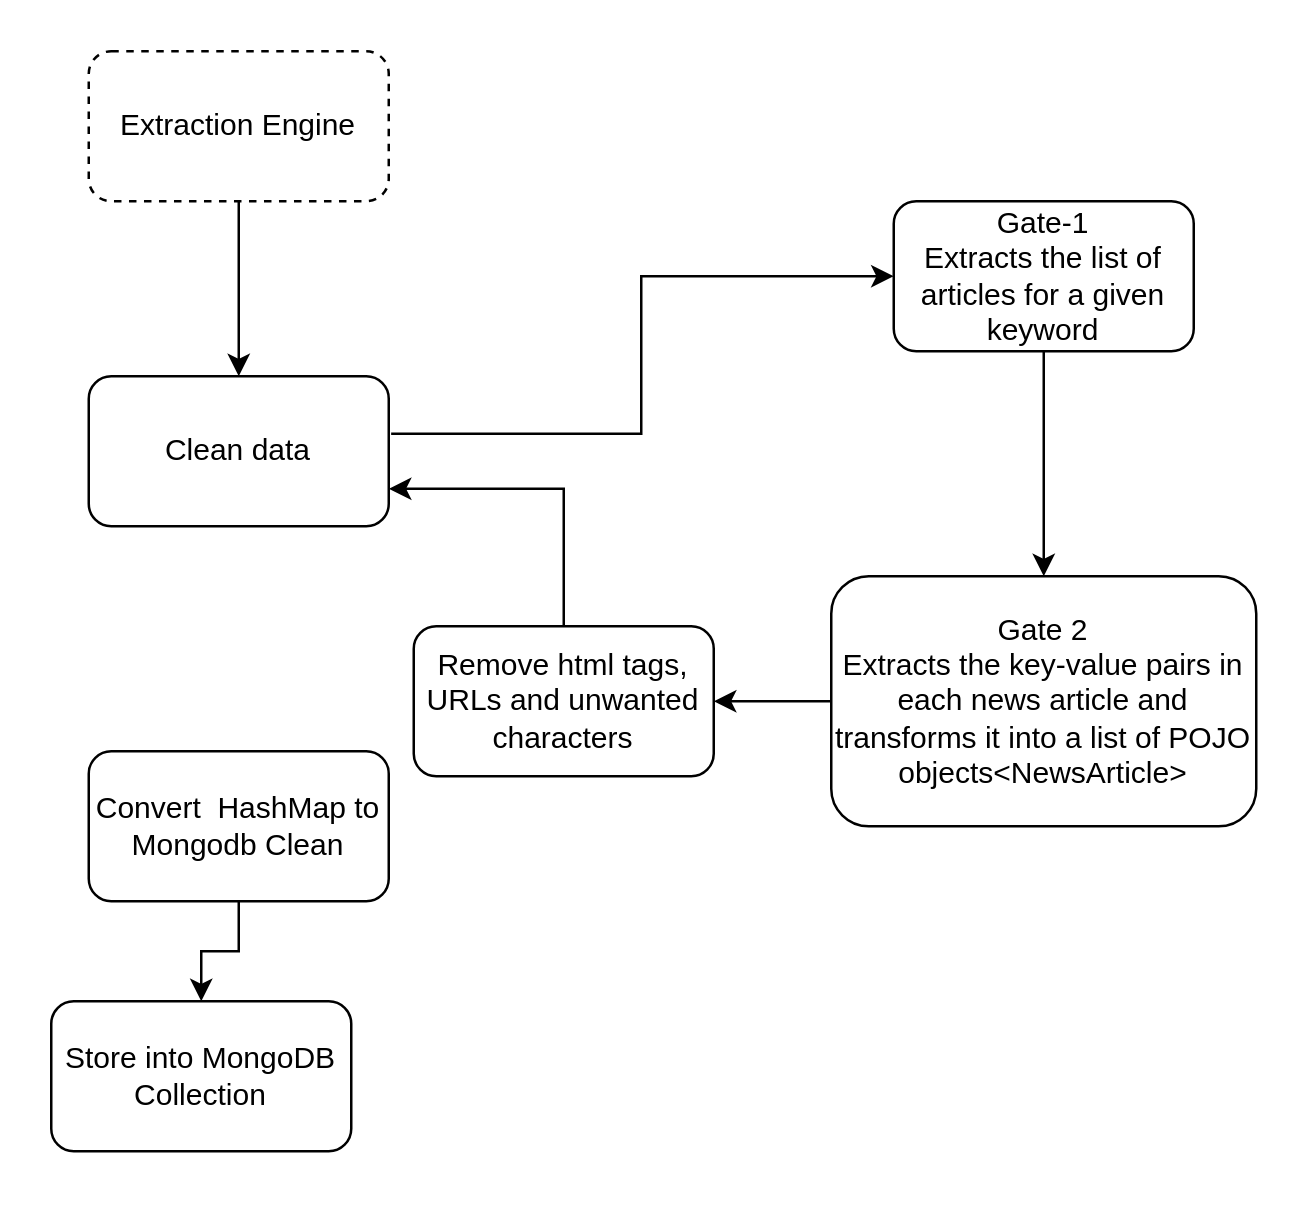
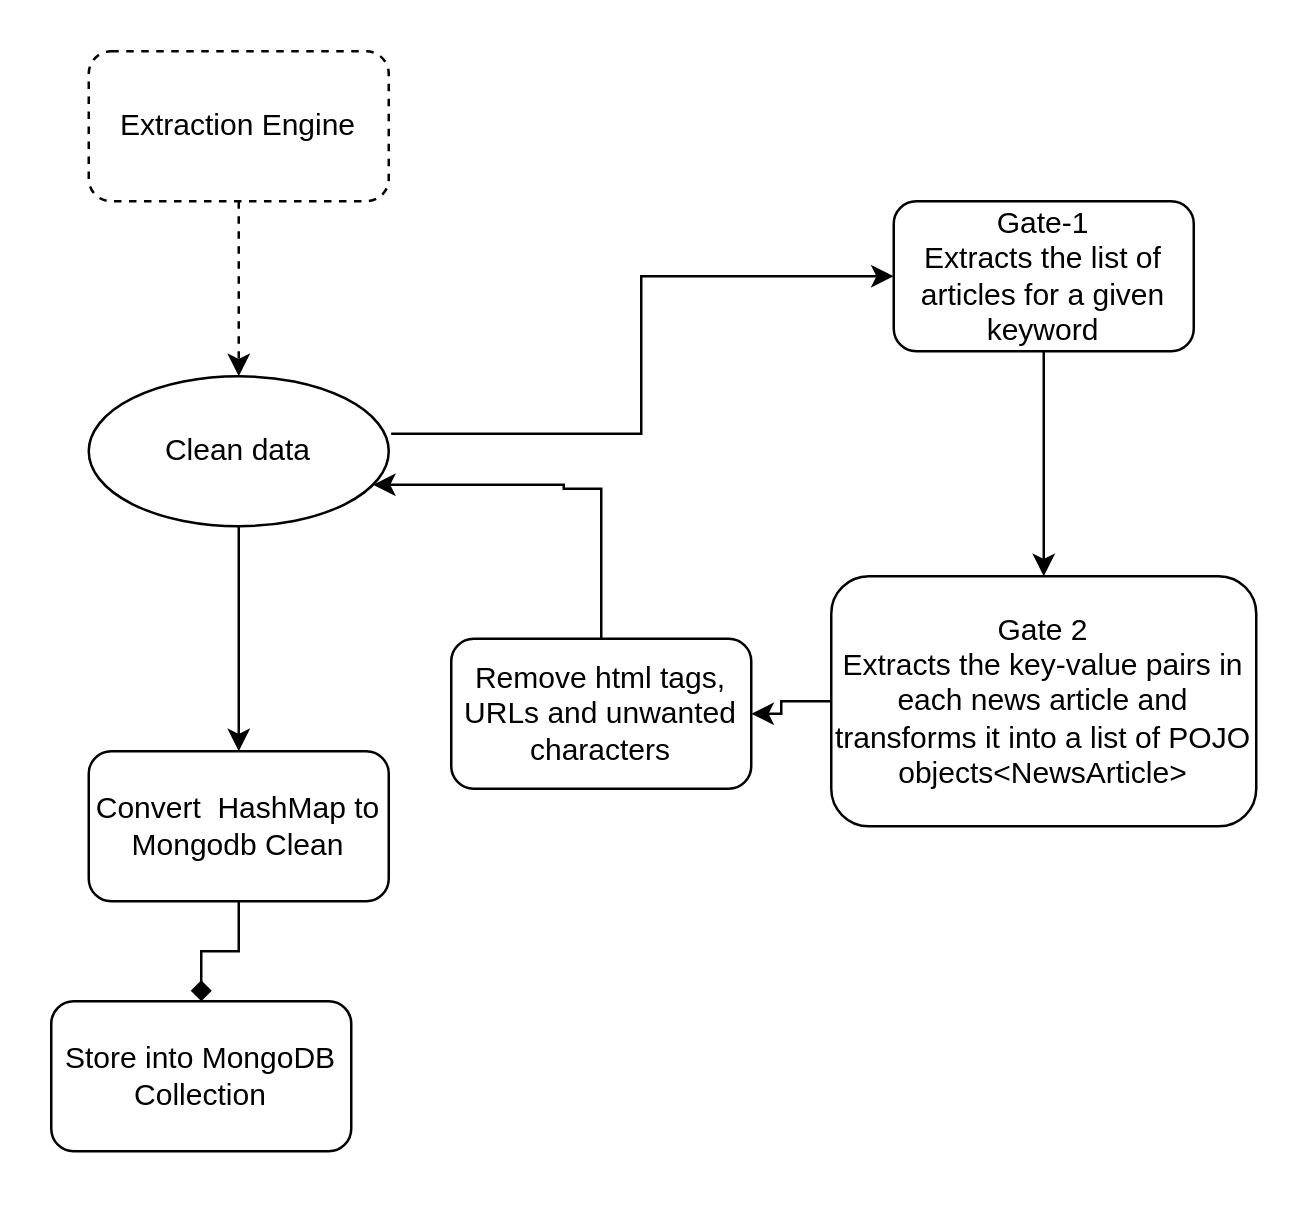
  <mxCell id="0" />
  <mxCell id="1" parent="0" />
- <mxCell id="2" style="edgeStyle=orthogonalEdgeStyle;rounded=0;orthogonalLoop=1;jettySize=auto;html=1;entryX=0.5;entryY=0;entryDx=0;entryDy=0;" parent="1" source="3" target="6" edge="1"><mxGeometry relative="1" as="geometry" /></mxCell>
+ <mxCell id="2" style="edgeStyle=orthogonalEdgeStyle;rounded=0;orthogonalLoop=1;jettySize=auto;html=1;entryX=0.5;entryY=0;entryDx=0;entryDy=0;dashed=1;" parent="1" source="3" target="6" edge="1"><mxGeometry relative="1" as="geometry" /></mxCell>
  <mxCell id="3" value="Extraction Engine" style="rounded=1;whiteSpace=wrap;html=1;dashed=1;" parent="1" vertex="1"><mxGeometry x="35" y="20" width="120" height="60" as="geometry" /></mxCell>
+ <mxCell id="4" style="edgeStyle=orthogonalEdgeStyle;rounded=0;orthogonalLoop=1;jettySize=auto;html=1;entryX=0.5;entryY=0;entryDx=0;entryDy=0;" parent="1" source="6" target="8" edge="1"><mxGeometry relative="1" as="geometry" /></mxCell>
  <mxCell id="5" style="edgeStyle=orthogonalEdgeStyle;rounded=0;orthogonalLoop=1;jettySize=auto;html=1;entryX=0;entryY=0.5;entryDx=0;entryDy=0;exitX=1.008;exitY=0.383;exitDx=0;exitDy=0;exitPerimeter=0;" parent="1" source="6" target="10" edge="1"><mxGeometry relative="1" as="geometry"><mxPoint x="165" y="170" as="sourcePoint" /></mxGeometry></mxCell>
- <mxCell id="6" value="Clean data" style="rounded=1;whiteSpace=wrap;html=1;" parent="1" vertex="1"><mxGeometry x="35" y="150" width="120" height="60" as="geometry" /></mxCell>
- <mxCell id="7" style="edgeStyle=orthogonalEdgeStyle;rounded=0;orthogonalLoop=1;jettySize=auto;html=1;startArrow=none;startFill=0;" edge="1" parent="1" source="8" target="15"><mxGeometry relative="1" as="geometry" /></mxCell>
+ <mxCell id="6" value="Clean data" style="ellipse;whiteSpace=wrap;html=1;" parent="1" vertex="1"><mxGeometry x="35" y="150" width="120" height="60" as="geometry" /></mxCell>
+ <mxCell id="7" style="edgeStyle=orthogonalEdgeStyle;rounded=0;orthogonalLoop=1;jettySize=auto;html=1;startArrow=none;startFill=0;endArrow=diamond;" edge="1" parent="1" source="8" target="15"><mxGeometry relative="1" as="geometry" /></mxCell>
  <mxCell id="8" value="Convert&amp;nbsp; HashMap to Mongodb Clean" style="rounded=1;whiteSpace=wrap;html=1;" parent="1" vertex="1"><mxGeometry x="35" y="300" width="120" height="60" as="geometry" /></mxCell>
  <mxCell id="9" style="edgeStyle=orthogonalEdgeStyle;rounded=0;orthogonalLoop=1;jettySize=auto;html=1;entryX=0.5;entryY=0;entryDx=0;entryDy=0;" parent="1" source="10" target="12" edge="1"><mxGeometry relative="1" as="geometry" /></mxCell>
  <mxCell id="10" value="Gate-1&lt;br&gt;Extracts the list of articles for a given keyword" style="rounded=1;whiteSpace=wrap;html=1;" parent="1" vertex="1"><mxGeometry x="357" y="80" width="120" height="60" as="geometry" /></mxCell>
  <mxCell id="11" style="edgeStyle=orthogonalEdgeStyle;rounded=0;orthogonalLoop=1;jettySize=auto;html=1;entryX=1;entryY=0.5;entryDx=0;entryDy=0;startArrow=none;startFill=0;" edge="1" parent="1" source="12" target="14"><mxGeometry relative="1" as="geometry" /></mxCell>
  <mxCell id="12" value="Gate 2&lt;br&gt;Extracts the key-value pairs in each news article and transforms it into a list of POJO objects&amp;lt;NewsArticle&amp;gt;" style="rounded=1;whiteSpace=wrap;html=1;" parent="1" vertex="1"><mxGeometry x="332" y="230" width="170" height="100" as="geometry" /></mxCell>
  <mxCell id="13" style="edgeStyle=orthogonalEdgeStyle;rounded=0;orthogonalLoop=1;jettySize=auto;html=1;entryX=1;entryY=0.75;entryDx=0;entryDy=0;startArrow=none;startFill=0;exitX=0.5;exitY=0;exitDx=0;exitDy=0;" edge="1" parent="1" source="14" target="6"><mxGeometry relative="1" as="geometry"><Array as="points"><mxPoint x="225" y="195" /></Array></mxGeometry></mxCell>
- <mxCell id="14" value="Remove html tags, URLs and unwanted characters" style="rounded=1;whiteSpace=wrap;html=1;" vertex="1" parent="1"><mxGeometry x="165" y="250" width="120" height="60" as="geometry" /></mxCell>
+ <mxCell id="14" value="Remove html tags, URLs and unwanted characters" style="rounded=1;whiteSpace=wrap;html=1;" vertex="1" parent="1"><mxGeometry x="180" y="255" width="120" height="60" as="geometry" /></mxCell>
  <mxCell id="15" value="Store into MongoDB Collection" style="rounded=1;whiteSpace=wrap;html=1;" vertex="1" parent="1"><mxGeometry x="20" y="400" width="120" height="60" as="geometry" /></mxCell>
